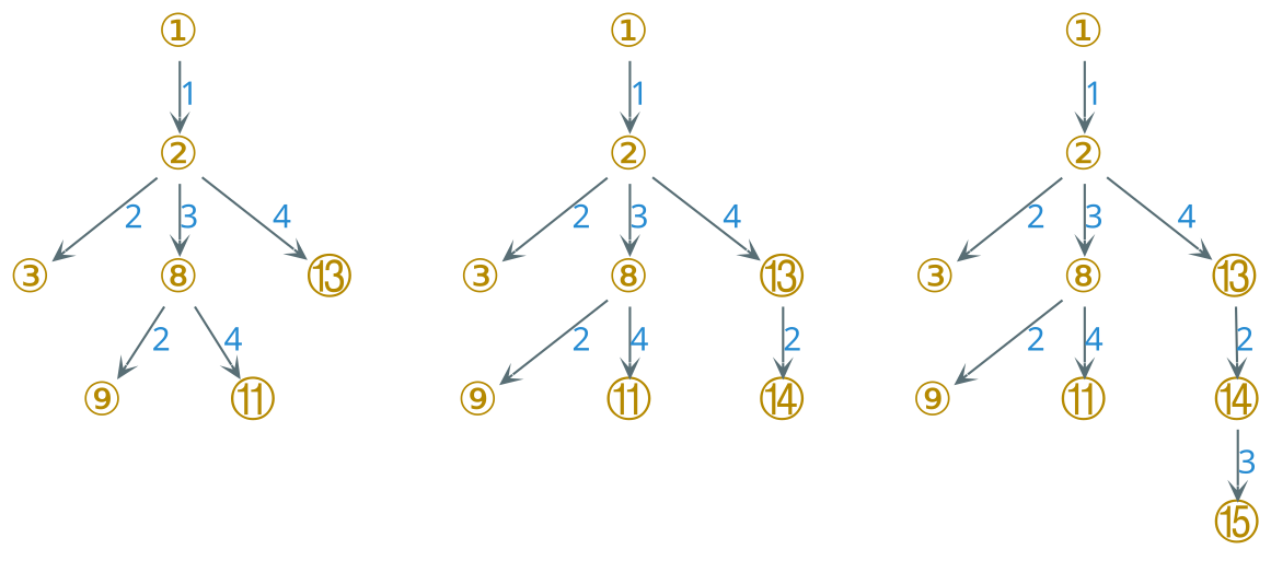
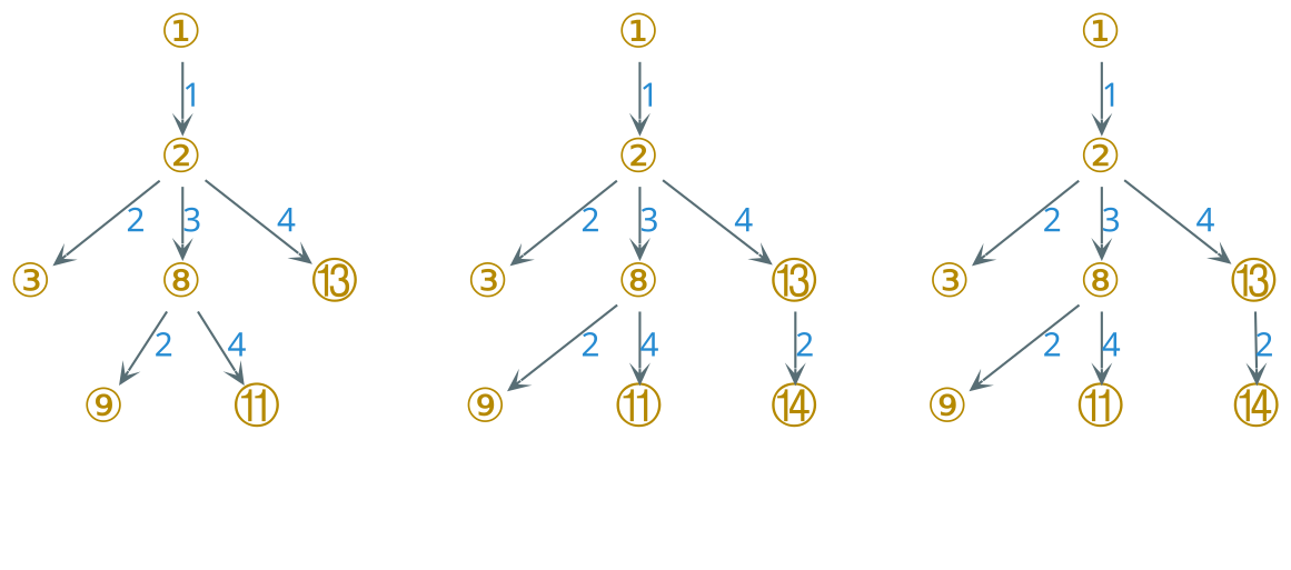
  digraph {
    nodesep=0.62
    rankdir=TB
    ranksep=0.05
    node [color="#586e75" fontcolor="#b58900" fontname=LXGWWenKai fontsize=20 shape=plain]
    edge [arrowhead=vee arrowsize=0.6 color="#586e75" fontcolor="#268bd2" fontname=LXGWWenKai fontsize=14]
    n1 [label="①"]
    n2 [label="②"]
    n3 [label="③"]
    n4 [label="⑧"]
    n5 [label="⑬"]
    n6 [label="⑨"]
    n7 [label="⑪"]
    n8 [label="①"]
    n9 [label="②"]
    n10 [label="③"]
    n11 [label="⑧"]
    n12 [label="⑬"]
    n13 [label="⑨"]
    n14 [label="⑪"]
    n15 [label="⑭"]
    "①"
    "②"
    "③"
    "⑧"
    "⑬"
    "⑨"
    "⑪"
    "⑭"
-   "⑮"
    n1 -> n2 [label=1]
    n2 -> n3 [label=2]
    n2 -> n4 [label=3]
    n2 -> n5 [label=4]
    n4 -> n6 [label=2]
    n4 -> n7 [label=4]
    n8 -> n9 [label=1]
    n9 -> n10 [label=2]
    n9 -> n11 [label=3]
    n9 -> n12 [label=4]
    n11 -> n13 [label=2]
    n11 -> n14 [label=4]
    n12 -> n15 [label=2]
    "①" -> "②" [label=1]
    "②" -> "③" [label=2]
    "②" -> "⑧" [label=3]
    "②" -> "⑬" [label=4]
    "⑧" -> "⑨" [label=2]
    "⑧" -> "⑪" [label=4]
    "⑬" -> "⑭" [label=2]
-   "⑭" -> "⑮" [label=3]
  }
